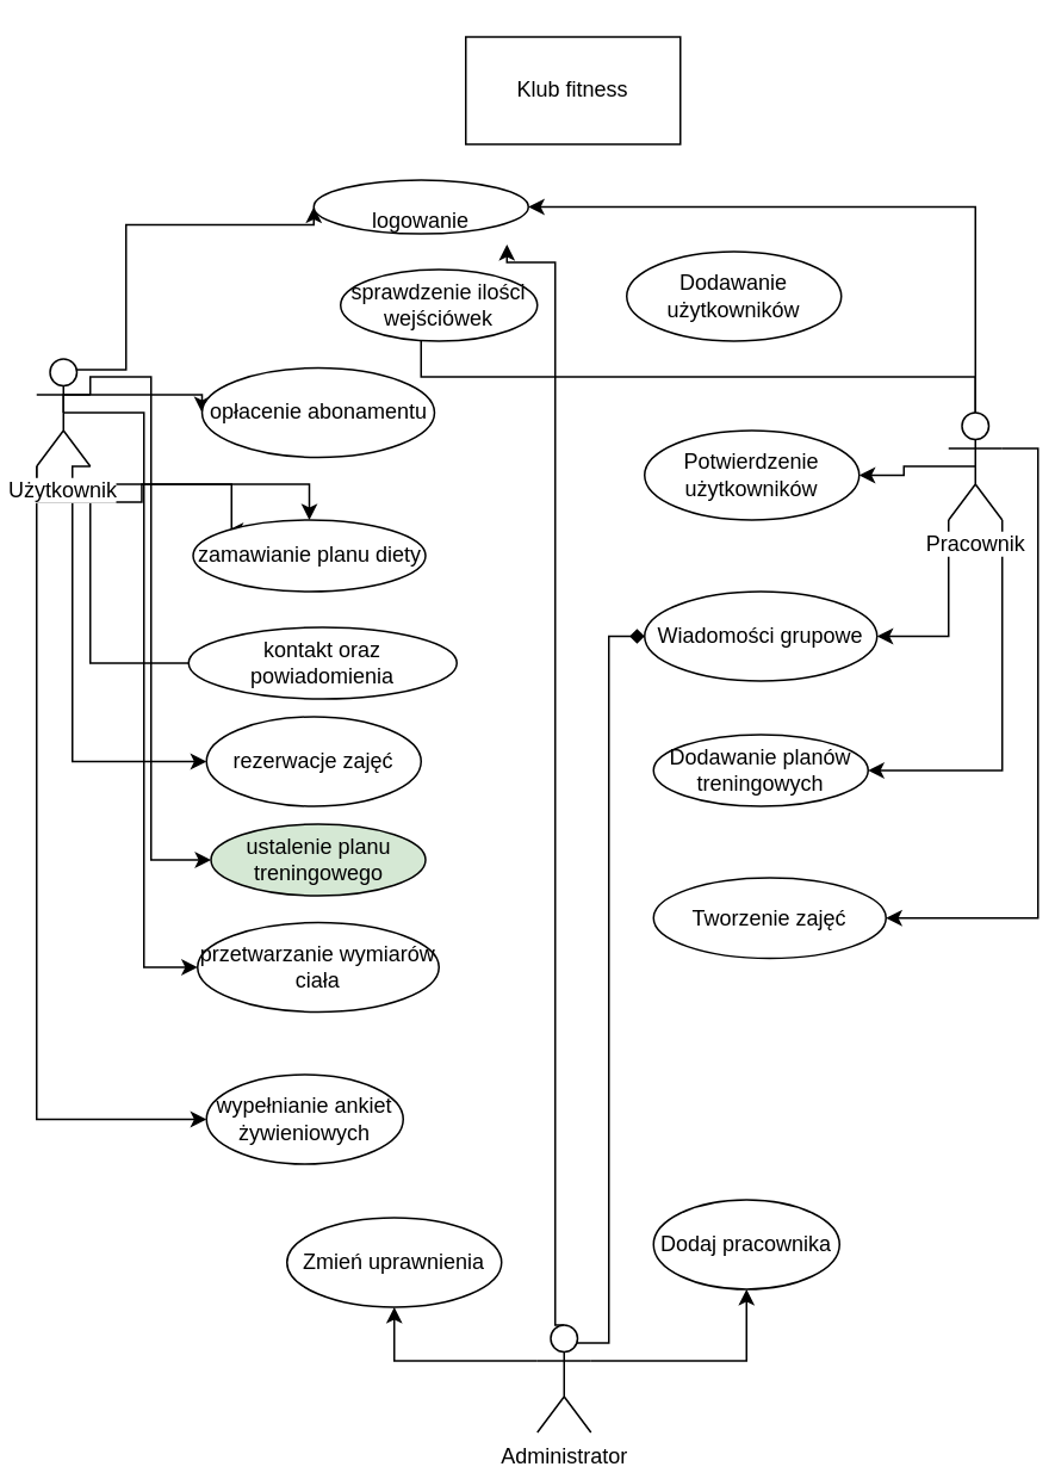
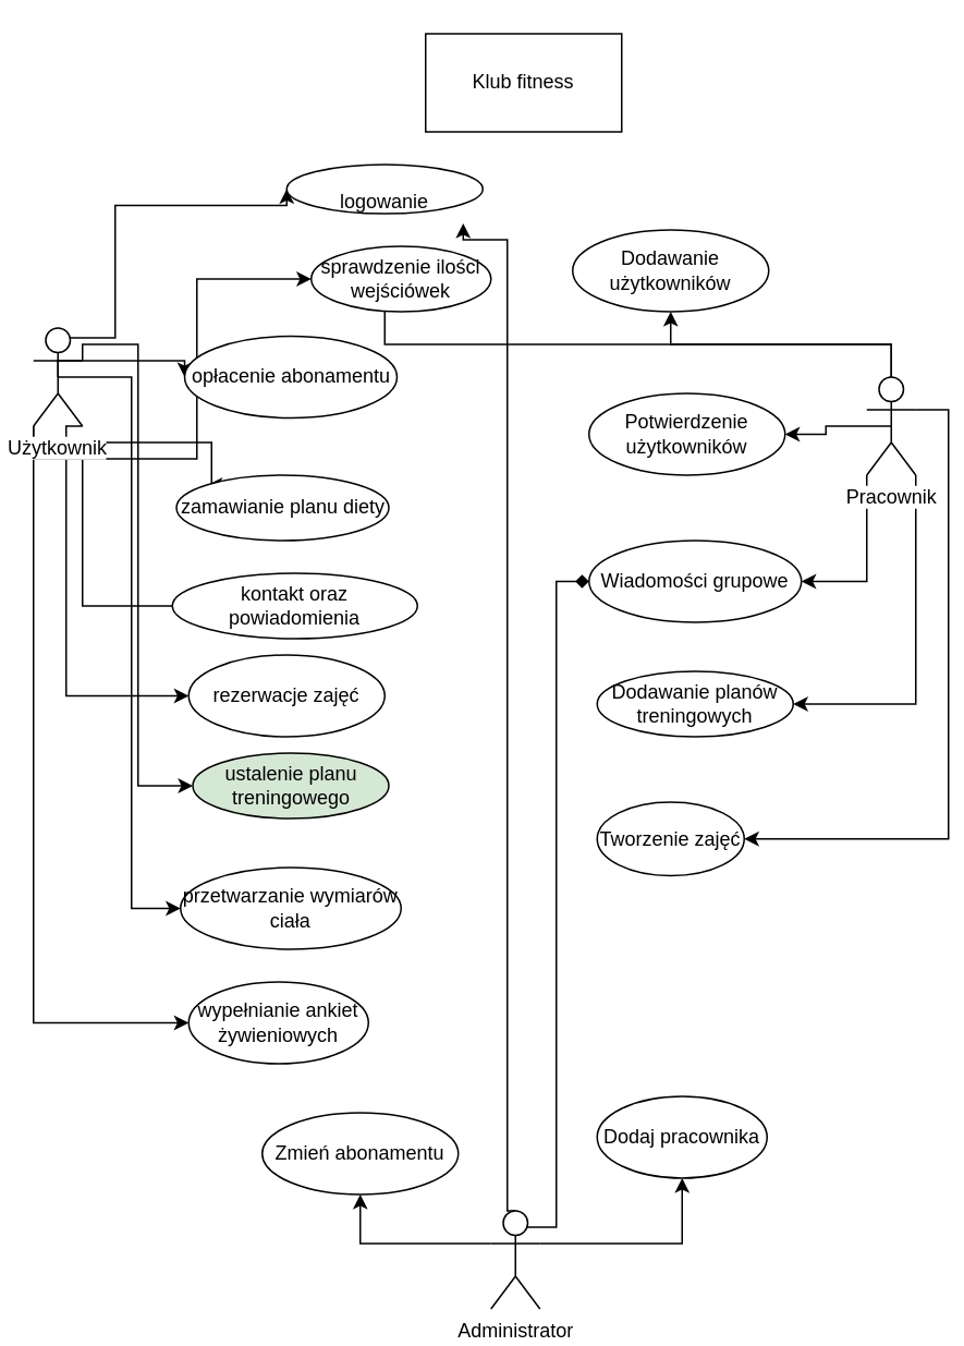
  <mxCell id="0" />
  <mxCell id="1" parent="0" />
  <mxCell id="2" style="edgeStyle=orthogonalEdgeStyle;rounded=0;orthogonalLoop=1;jettySize=auto;html=1;exitX=0.75;exitY=0.1;exitDx=0;exitDy=0;exitPerimeter=0;entryX=0;entryY=0.5;entryDx=0;entryDy=0;" edge="1" parent="1" source="10" target="23"><mxGeometry relative="1" as="geometry"><Array as="points"><mxPoint x="70" y="206" /><mxPoint x="70" y="125" /></Array></mxGeometry></mxCell>
  <mxCell id="3" style="edgeStyle=orthogonalEdgeStyle;rounded=0;orthogonalLoop=1;jettySize=auto;html=1;exitX=1;exitY=0.333;exitDx=0;exitDy=0;exitPerimeter=0;entryX=0;entryY=0.5;entryDx=0;entryDy=0;" edge="1" parent="1" source="10" target="24"><mxGeometry relative="1" as="geometry"><Array as="points"><mxPoint x="50" y="210" /><mxPoint x="84" y="210" /><mxPoint x="84" y="480" /></Array></mxGeometry></mxCell>
  <mxCell id="4" style="edgeStyle=orthogonalEdgeStyle;rounded=0;orthogonalLoop=1;jettySize=auto;html=1;exitX=0.5;exitY=0.5;exitDx=0;exitDy=0;exitPerimeter=0;entryX=0;entryY=0.5;entryDx=0;entryDy=0;" edge="1" parent="1" source="10" target="25"><mxGeometry relative="1" as="geometry"><Array as="points"><mxPoint x="35" y="220" /><mxPoint x="113" y="220" /></Array></mxGeometry></mxCell>
  <mxCell id="5" style="edgeStyle=orthogonalEdgeStyle;rounded=0;orthogonalLoop=1;jettySize=auto;html=1;exitX=0;exitY=0.5;exitDx=0;exitDy=0;entryX=0;entryY=0;entryDx=0;entryDy=0;" edge="1" parent="1" source="27" target="26"><mxGeometry relative="1" as="geometry"><Array as="points"><mxPoint x="50" y="370" /><mxPoint x="50" y="270" /><mxPoint x="129" y="270" /></Array></mxGeometry></mxCell>
  <mxCell id="6" style="edgeStyle=orthogonalEdgeStyle;rounded=0;orthogonalLoop=1;jettySize=auto;html=1;exitX=1;exitY=1;exitDx=0;exitDy=0;exitPerimeter=0;entryX=0;entryY=0.5;entryDx=0;entryDy=0;" edge="1" parent="1" source="10" target="29"><mxGeometry relative="1" as="geometry"><Array as="points"><mxPoint x="40" y="260" /><mxPoint x="40" y="425" /></Array></mxGeometry></mxCell>
- <mxCell id="7" style="edgeStyle=orthogonalEdgeStyle;rounded=0;orthogonalLoop=1;jettySize=auto;html=1;exitX=0;exitY=1;exitDx=0;exitDy=0;exitPerimeter=0;" edge="1" parent="1" source="10" target="26"><mxGeometry relative="1" as="geometry" /></mxCell>
+ <mxCell id="7" style="edgeStyle=orthogonalEdgeStyle;rounded=0;orthogonalLoop=1;jettySize=auto;html=1;exitX=0;exitY=1;exitDx=0;exitDy=0;exitPerimeter=0;entryX=0;entryY=0.5;entryDx=0;entryDy=0;" edge="1" parent="1" source="10" target="28"><mxGeometry relative="1" as="geometry" /></mxCell>
  <mxCell id="8" style="edgeStyle=orthogonalEdgeStyle;rounded=0;orthogonalLoop=1;jettySize=auto;html=1;exitX=0.5;exitY=0.5;exitDx=0;exitDy=0;exitPerimeter=0;entryX=0;entryY=0.5;entryDx=0;entryDy=0;" edge="1" parent="1" source="10" target="31"><mxGeometry relative="1" as="geometry" /></mxCell>
  <mxCell id="9" style="edgeStyle=orthogonalEdgeStyle;rounded=0;orthogonalLoop=1;jettySize=auto;html=1;exitX=0;exitY=1;exitDx=0;exitDy=0;exitPerimeter=0;entryX=0;entryY=0.5;entryDx=0;entryDy=0;" edge="1" parent="1" source="10" target="30"><mxGeometry relative="1" as="geometry" /></mxCell>
  <mxCell id="10" value="Użytkownik" style="shape=umlActor;verticalLabelPosition=bottom;labelBackgroundColor=#ffffff;verticalAlign=top;outlineConnect=0;html=1;labelBorderColor=none;whiteSpace=wrap;" vertex="1" parent="1"><mxGeometry x="20" y="200" width="30" height="60" as="geometry" /></mxCell>
  <mxCell id="11" style="edgeStyle=orthogonalEdgeStyle;rounded=0;orthogonalLoop=1;jettySize=auto;html=1;exitX=0.5;exitY=0.5;exitDx=0;exitDy=0;exitPerimeter=0;entryX=1;entryY=0.5;entryDx=0;entryDy=0;" edge="1" parent="1" source="17" target="35"><mxGeometry relative="1" as="geometry" /></mxCell>
  <mxCell id="12" style="edgeStyle=orthogonalEdgeStyle;rounded=0;orthogonalLoop=1;jettySize=auto;html=1;exitX=0;exitY=1;exitDx=0;exitDy=0;exitPerimeter=0;entryX=1;entryY=0.5;entryDx=0;entryDy=0;" edge="1" parent="1" source="17" target="34"><mxGeometry relative="1" as="geometry" /></mxCell>
  <mxCell id="13" style="edgeStyle=orthogonalEdgeStyle;rounded=0;orthogonalLoop=1;jettySize=auto;html=1;exitX=1;exitY=1;exitDx=0;exitDy=0;exitPerimeter=0;entryX=1;entryY=0.5;entryDx=0;entryDy=0;" edge="1" parent="1" source="17" target="37"><mxGeometry relative="1" as="geometry" /></mxCell>
  <mxCell id="14" style="edgeStyle=orthogonalEdgeStyle;rounded=0;orthogonalLoop=1;jettySize=auto;html=1;exitX=1;exitY=0.333;exitDx=0;exitDy=0;exitPerimeter=0;entryX=1;entryY=0.5;entryDx=0;entryDy=0;" edge="1" parent="1" source="17" target="36"><mxGeometry relative="1" as="geometry" /></mxCell>
- <mxCell id="15" style="edgeStyle=orthogonalEdgeStyle;rounded=0;orthogonalLoop=1;jettySize=auto;html=1;exitX=0.5;exitY=0;exitDx=0;exitDy=0;exitPerimeter=0;entryX=1;entryY=0.5;entryDx=0;entryDy=0;" edge="1" parent="1" source="17" target="23"><mxGeometry relative="1" as="geometry" /></mxCell>
+ <mxCell id="15" style="edgeStyle=orthogonalEdgeStyle;rounded=0;orthogonalLoop=1;jettySize=auto;html=1;exitX=0.5;exitY=0;exitDx=0;exitDy=0;exitPerimeter=0;" edge="1" parent="1" source="17" target="33"><mxGeometry relative="1" as="geometry" /></mxCell>
  <mxCell id="16" style="edgeStyle=orthogonalEdgeStyle;rounded=0;orthogonalLoop=1;jettySize=auto;html=1;exitX=0.5;exitY=0;exitDx=0;exitDy=0;exitPerimeter=0;entryX=1;entryY=0.5;entryDx=0;entryDy=0;" edge="1" parent="1" source="17" target="28"><mxGeometry relative="1" as="geometry"><Array as="points"><mxPoint x="545" y="210" /><mxPoint x="235" y="210" /></Array></mxGeometry></mxCell>
  <mxCell id="17" value="Pracownik" style="shape=umlActor;verticalLabelPosition=bottom;labelBackgroundColor=#ffffff;verticalAlign=top;html=1;outlineConnect=0;" vertex="1" parent="1"><mxGeometry x="530" y="230" width="30" height="60" as="geometry" /></mxCell>
  <mxCell id="18" style="edgeStyle=orthogonalEdgeStyle;rounded=0;orthogonalLoop=1;jettySize=auto;html=1;exitX=0;exitY=0.333;exitDx=0;exitDy=0;exitPerimeter=0;entryX=0.5;entryY=1;entryDx=0;entryDy=0;" edge="1" parent="1" source="22" target="39"><mxGeometry relative="1" as="geometry" /></mxCell>
  <mxCell id="19" style="edgeStyle=orthogonalEdgeStyle;rounded=0;orthogonalLoop=1;jettySize=auto;html=1;exitX=0.5;exitY=0;exitDx=0;exitDy=0;exitPerimeter=0;entryX=0.9;entryY=1.2;entryDx=0;entryDy=0;entryPerimeter=0;" edge="1" parent="1" source="22" target="23"><mxGeometry relative="1" as="geometry"><Array as="points"><mxPoint x="310" y="740" /><mxPoint x="310" y="146" /><mxPoint x="283" y="146" /></Array></mxGeometry></mxCell>
  <mxCell id="20" style="edgeStyle=orthogonalEdgeStyle;rounded=0;orthogonalLoop=1;jettySize=auto;html=1;exitX=1;exitY=0.333;exitDx=0;exitDy=0;exitPerimeter=0;entryX=0.5;entryY=1;entryDx=0;entryDy=0;" edge="1" parent="1" source="22" target="38"><mxGeometry relative="1" as="geometry" /></mxCell>
  <mxCell id="21" style="edgeStyle=orthogonalEdgeStyle;rounded=0;orthogonalLoop=1;jettySize=auto;html=1;exitX=0.5;exitY=0;exitDx=0;exitDy=0;exitPerimeter=0;entryX=0;entryY=0.5;entryDx=0;entryDy=0;endArrow=diamond;" edge="1" parent="1" source="22" target="34"><mxGeometry relative="1" as="geometry"><Array as="points"><mxPoint x="315" y="750" /><mxPoint x="340" y="750" /><mxPoint x="340" y="355" /></Array></mxGeometry></mxCell>
  <mxCell id="22" value="Administrator" style="shape=umlActor;verticalLabelPosition=bottom;labelBackgroundColor=#ffffff;verticalAlign=top;html=1;outlineConnect=0;" vertex="1" parent="1"><mxGeometry x="300" y="740" width="30" height="60" as="geometry" /></mxCell>
  <mxCell id="23" value="&lt;br&gt;logowanie" style="ellipse;whiteSpace=wrap;html=1;" vertex="1" parent="1"><mxGeometry x="175" y="100" width="120" height="30" as="geometry" /></mxCell>
  <mxCell id="24" value="ustalenie planu treningowego" style="ellipse;whiteSpace=wrap;html=1;fillColor=#d5e8d4;" vertex="1" parent="1"><mxGeometry x="117.5" y="460" width="120" height="40" as="geometry" /></mxCell>
  <mxCell id="25" value="opłacenie abonamentu" style="ellipse;whiteSpace=wrap;html=1;" vertex="1" parent="1"><mxGeometry x="112.5" y="205" width="130" height="50" as="geometry" /></mxCell>
  <mxCell id="26" value="zamawianie planu diety" style="ellipse;whiteSpace=wrap;html=1;" vertex="1" parent="1"><mxGeometry x="107.5" y="290" width="130" height="40" as="geometry" /></mxCell>
  <mxCell id="27" value="kontakt oraz powiadomienia" style="ellipse;whiteSpace=wrap;html=1;" vertex="1" parent="1"><mxGeometry x="105" y="350" width="150" height="40" as="geometry" /></mxCell>
  <mxCell id="28" value="sprawdzenie ilości wejściówek" style="ellipse;whiteSpace=wrap;html=1;" vertex="1" parent="1"><mxGeometry x="190" y="150" width="110" height="40" as="geometry" /></mxCell>
  <mxCell id="29" value="rezerwacje zajęć" style="ellipse;whiteSpace=wrap;html=1;" vertex="1" parent="1"><mxGeometry x="115" y="400" width="120" height="50" as="geometry" /></mxCell>
  <mxCell id="30" value="wypełnianie ankiet żywieniowych" style="ellipse;whiteSpace=wrap;html=1;" vertex="1" parent="1"><mxGeometry x="115" y="600" width="110" height="50" as="geometry" /></mxCell>
- <mxCell id="31" value="przetwarzanie wymiarów ciała" style="ellipse;whiteSpace=wrap;html=1;" vertex="1" parent="1"><mxGeometry x="110" y="515" width="135" height="50" as="geometry" /></mxCell>
+ <mxCell id="31" value="przetwarzanie wymiarów ciała" style="ellipse;whiteSpace=wrap;html=1;" vertex="1" parent="1"><mxGeometry x="110" y="530" width="135" height="50" as="geometry" /></mxCell>
  <mxCell id="32" value="Klub fitness" style="rounded=0;whiteSpace=wrap;html=1;" vertex="1" parent="1"><mxGeometry x="260" y="20" width="120" height="60" as="geometry" /></mxCell>
  <mxCell id="33" value="Dodawanie użytkowników" style="ellipse;whiteSpace=wrap;html=1;" vertex="1" parent="1"><mxGeometry x="350" y="140" width="120" height="50" as="geometry" /></mxCell>
  <mxCell id="34" value="Wiadomości grupowe" style="ellipse;whiteSpace=wrap;html=1;" vertex="1" parent="1"><mxGeometry x="360" y="330" width="130" height="50" as="geometry" /></mxCell>
  <mxCell id="35" value="Potwierdzenie użytkowników" style="ellipse;whiteSpace=wrap;html=1;" vertex="1" parent="1"><mxGeometry x="360" y="240" width="120" height="50" as="geometry" /></mxCell>
- <mxCell id="36" value="Tworzenie zajęć" style="ellipse;whiteSpace=wrap;html=1;" vertex="1" parent="1"><mxGeometry x="365" y="490" width="130" height="45" as="geometry" /></mxCell>
+ <mxCell id="36" value="Tworzenie zajęć" style="ellipse;whiteSpace=wrap;html=1;" vertex="1" parent="1"><mxGeometry x="365" y="490" width="90" height="45" as="geometry" /></mxCell>
  <mxCell id="37" value="Dodawanie planów treningowych" style="ellipse;whiteSpace=wrap;html=1;" vertex="1" parent="1"><mxGeometry x="365" y="410" width="120" height="40" as="geometry" /></mxCell>
  <mxCell id="38" value="Dodaj pracownika" style="ellipse;whiteSpace=wrap;html=1;" vertex="1" parent="1"><mxGeometry x="365" y="670" width="104" height="50" as="geometry" /></mxCell>
- <mxCell id="39" value="Zmień uprawnienia" style="ellipse;whiteSpace=wrap;html=1;" vertex="1" parent="1"><mxGeometry x="160" y="680" width="120" height="50" as="geometry" /></mxCell>
+ <mxCell id="39" value="Zmień abonamentu" style="ellipse;whiteSpace=wrap;html=1;" vertex="1" parent="1"><mxGeometry x="160" y="680" width="120" height="50" as="geometry" /></mxCell>
